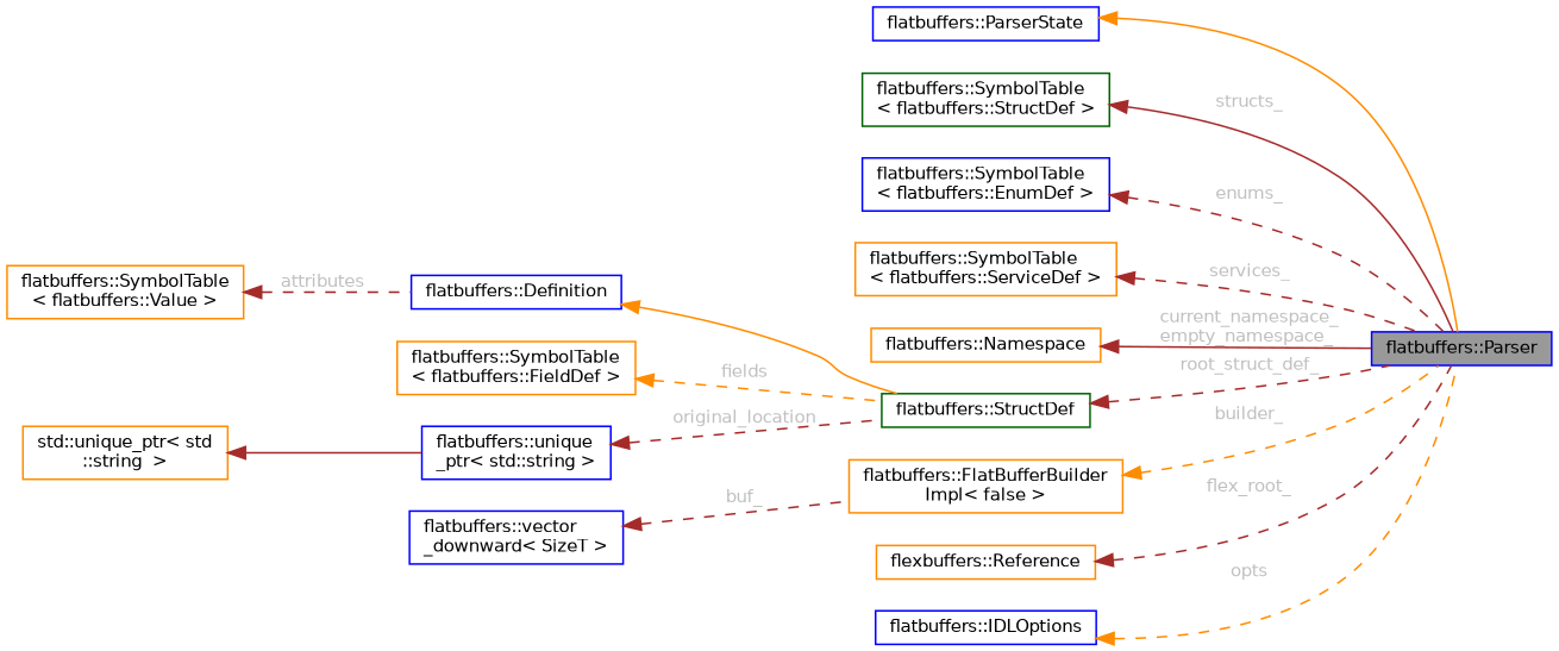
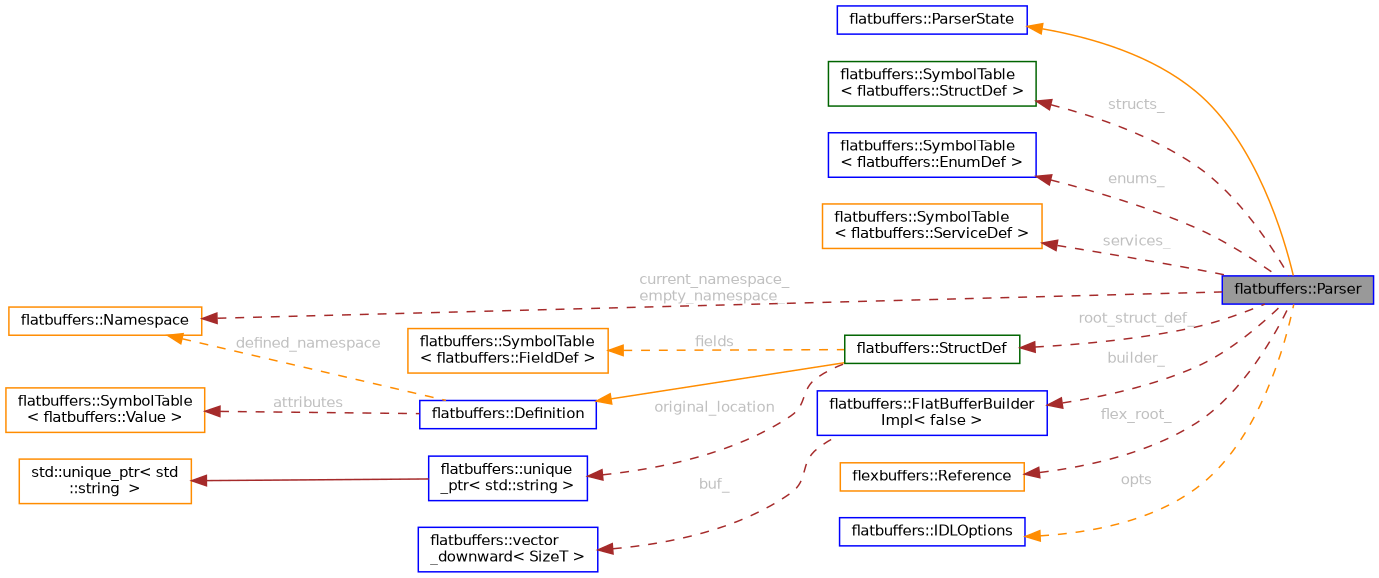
  digraph {
    rankdir=LR
    node [color=blue fillcolor=white fontname=Helvetica fontsize=10 shape=box style=filled]
    edge [color=brown dir=back fontname=Helvetica fontsize=10 labelfontname=Helvetica labelfontsize=10 style=dashed fontcolor=grey]
    n1 [fillcolor=grey60 fontcolor=black height=0.2 label="flatbuffers::Parser" width=0.4]
    n2 [height=0.2 label="flatbuffers::ParserState" width=0.4]
    n3 [color=darkgreen height=0.2 label="flatbuffers::SymbolTable\l\< flatbuffers::StructDef \>" width=0.4]
    n4 [height=0.2 label="flatbuffers::SymbolTable\l\< flatbuffers::EnumDef \>" width=0.4]
    n5 [color=darkorange height=0.2 label="flatbuffers::SymbolTable\l\< flatbuffers::ServiceDef \>" width=0.4]
    n6 [color=darkorange height=0.2 label="flatbuffers::Namespace" width=0.4]
    n7 [height=0.2 label="flatbuffers::Definition" width=0.4]
    n8 [color=darkgreen height=0.2 label="flatbuffers::StructDef" width=0.4]
-   n9 [color=darkorange height=0.2 label="flatbuffers::FlatBufferBuilder\lImpl\< false \>" width=0.4]
+   n9 [height=0.2 label="flatbuffers::FlatBufferBuilder\lImpl\< false \>" width=0.4]
    n10 [height=0.2 label="flatbuffers::vector\l_downward\< SizeT \>" width=0.4]
    n11 [color=darkorange height=0.2 label="flexbuffers::Reference" width=0.4]
    n12 [color=darkorange height=0.2 label="flatbuffers::SymbolTable\l\< flatbuffers::Value \>" width=0.4]
    n13 [color=darkorange height=0.2 label="flatbuffers::SymbolTable\l\< flatbuffers::FieldDef \>" width=0.4]
    n14 [height=0.2 label="flatbuffers::unique\l_ptr\< std::string \>" width=0.4]
    n15 [color=darkorange height=0.2 label="std::unique_ptr\< std\l::string  \>" width=0.4]
    n16 [height=0.2 label="flatbuffers::IDLOptions" width=0.4]
    n2 -> n1 [color=darkorange style=solid fontcolor=""]
-   n3 -> n1 [label=" structs_" style=solid]
+   n3 -> n1 [label=" structs_"]
    n4 -> n1 [label=" enums_"]
    n5 -> n1 [label=" services_"]
-   n6 -> n1 [label=" current_namespace_\nempty_namespace_" style=solid]
+   n6 -> n1 [label=" current_namespace_\nempty_namespace_"]
+   n6 -> n7 [color=darkorange label=" defined_namespace"]
    n7 -> n8 [color=darkorange style=solid fontcolor=""]
    n8 -> n1 [label=" root_struct_def_"]
-   n9 -> n1 [color=darkorange label=" builder_"]
+   n9 -> n1 [label=" builder_"]
    n10 -> n9 [label=" buf_"]
    n11 -> n1 [label=" flex_root_"]
    n12 -> n7 [label=" attributes"]
    n13 -> n8 [color=darkorange label=" fields"]
    n14 -> n8 [label=" original_location"]
    n15 -> n14 [style=solid fontcolor=""]
    n16 -> n1 [color=darkorange label=" opts"]
  }
